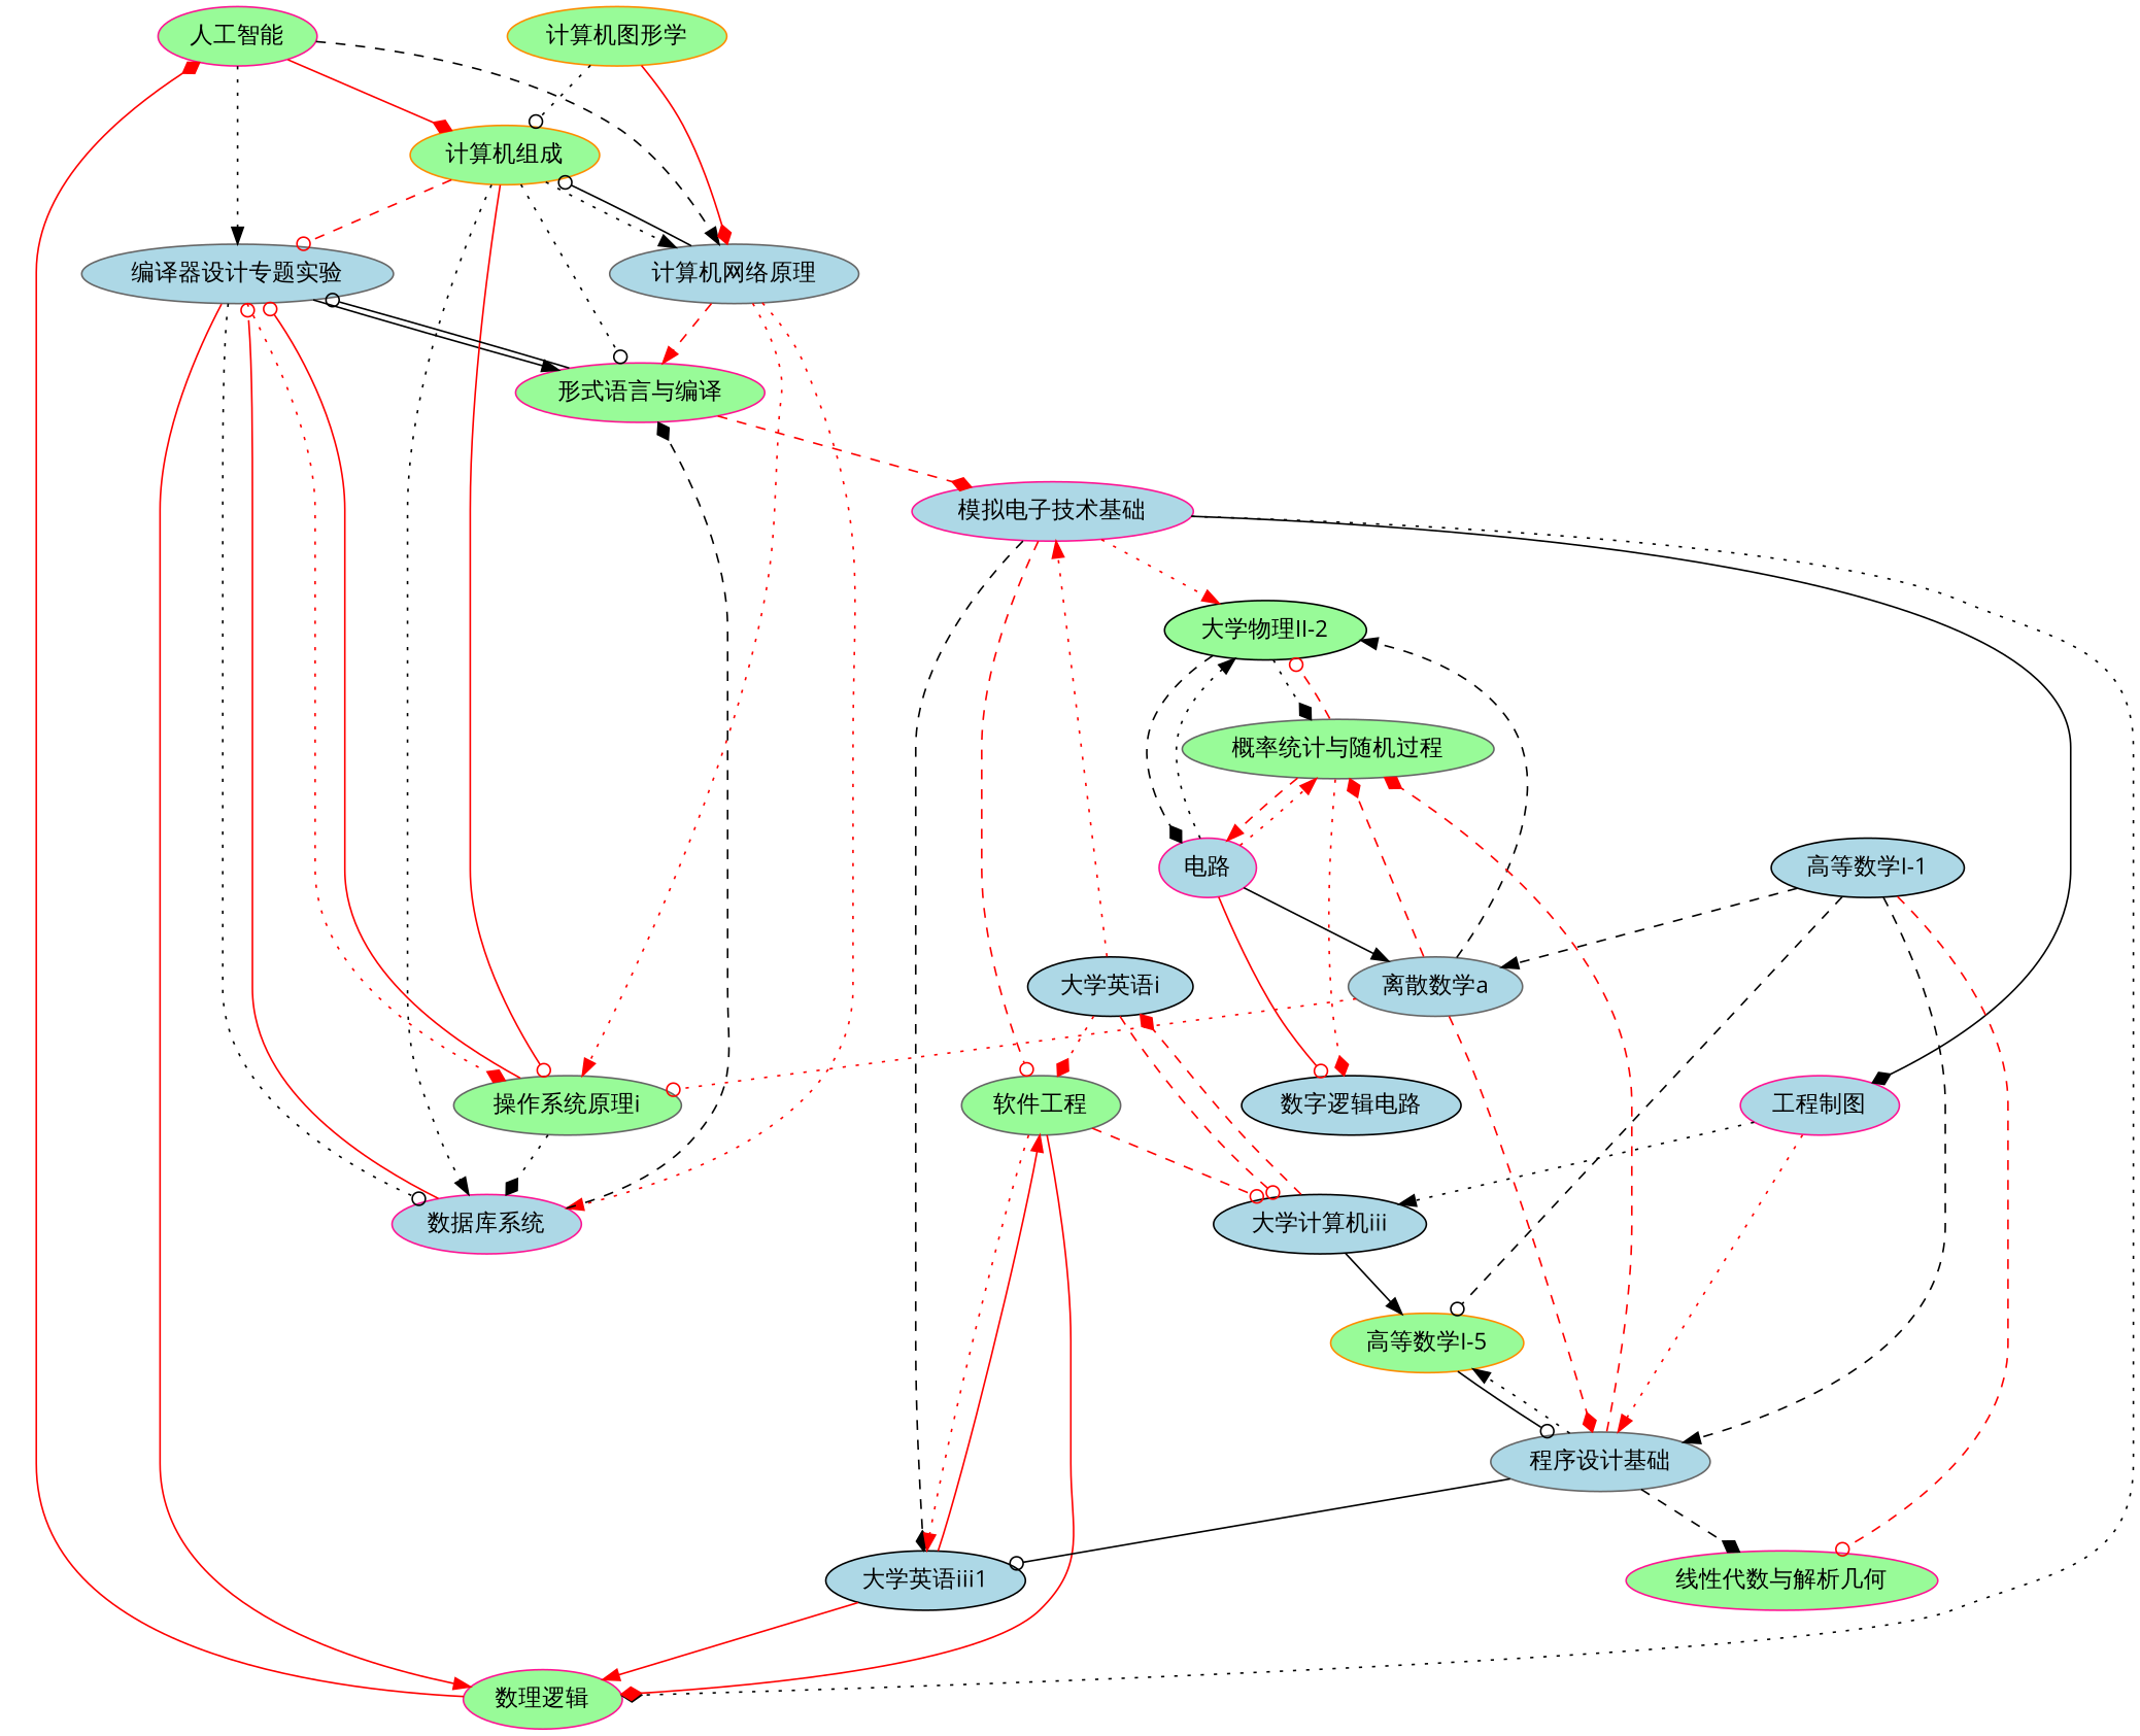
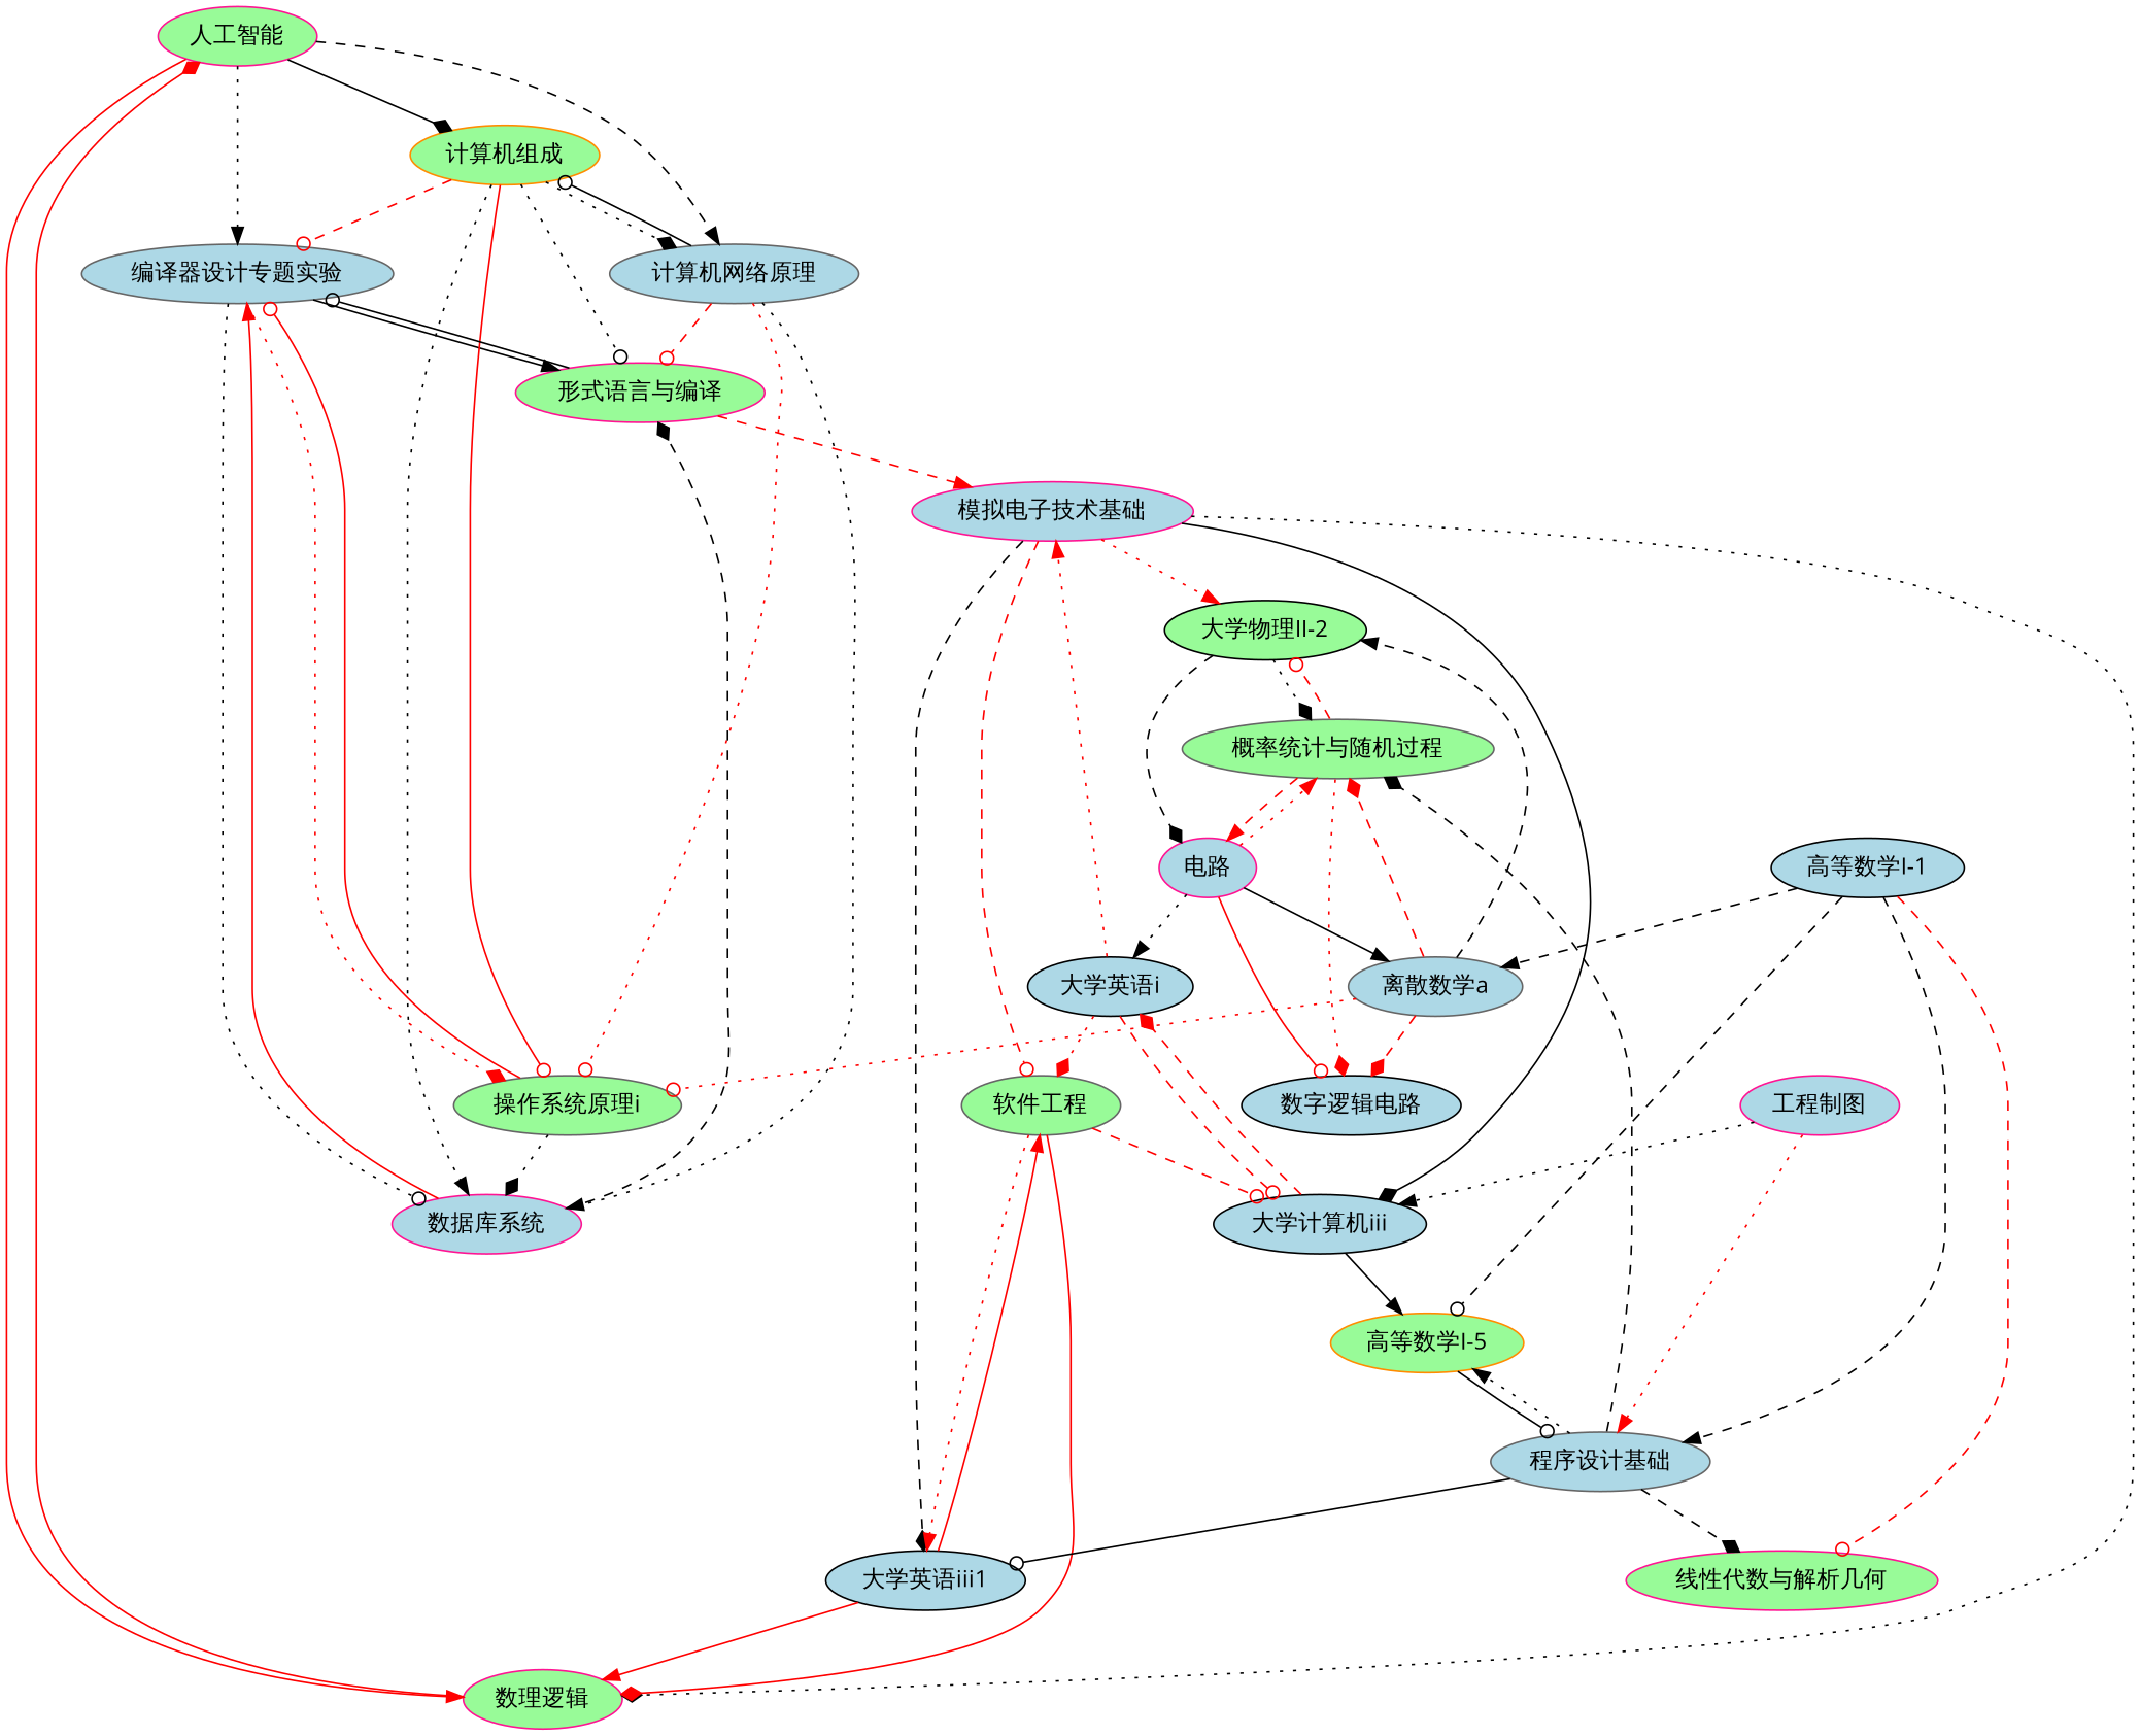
  strict digraph {
    fontname="Open Sans"
    node [color=deeppink fillcolor=lightblue fontname="Open Sans" style=filled]
    edge [arrowhead=normal color=red fontname="Open Sans" style=dotted]
    "人工智能" [fillcolor=palegreen]
    "数理逻辑" [fillcolor=palegreen]
    "编译器设计专题实验" [color=gray40]
    "计算机组成" [color=darkorange fillcolor=palegreen]
    "计算机网络原理" [color=gray40]
    "形式语言与编译" [fillcolor=palegreen]
    "操作系统原理i" [color=gray40 fillcolor=palegreen]
    "数据库系统"
    "模拟电子技术基础"
    "大学物理II-2" [color=black fillcolor=palegreen]
    "概率统计与随机过程" [color=gray40 fillcolor=palegreen]
    "电路"
    "数字逻辑电路" [color=black]
    "离散数学a" [color=gray40]
    "大学英语i" [color=black]
    "大学计算机iii" [color=black]
    "软件工程" [color=gray40 fillcolor=palegreen]
    n18 [color=darkorange fillcolor=palegreen label="高等数学I-5"]
    "大学英语iii1" [color=black]
    "程序设计基础" [color=gray40]
    "线性代数与解析几何" [fillcolor=palegreen]
    "工程制图"
-   "计算机图形学" [color=darkorange fillcolor=palegreen]
    "高等数学I-1" [color=black]
-   "编译器设计专题实验" -> "数理逻辑" [style=solid]
+   "人工智能" -> "数理逻辑" [style=solid]
    "人工智能" -> "编译器设计专题实验" [color=black]
-   "人工智能" -> "计算机组成" [arrowhead=diamond style=solid]
+   "人工智能" -> "计算机组成" [arrowhead=diamond color=black style=solid]
    "人工智能" -> "计算机网络原理" [color=black style=dashed]
    "数理逻辑" -> "人工智能" [arrowhead=diamond style=solid]
    "编译器设计专题实验" -> "形式语言与编译" [color=black style=solid]
    "编译器设计专题实验" -> "操作系统原理i" [arrowhead=diamond]
    "编译器设计专题实验" -> "数据库系统" [arrowhead=odot color=black]
    "计算机组成" -> "编译器设计专题实验" [arrowhead=odot style=dashed]
-   "计算机组成" -> "计算机网络原理" [color=black]
+   "计算机组成" -> "计算机网络原理" [arrowhead=diamond color=black]
    "计算机组成" -> "形式语言与编译" [arrowhead=odot color=black]
    "计算机组成" -> "操作系统原理i" [arrowhead=odot style=solid]
    "计算机组成" -> "数据库系统" [color=black]
    "计算机网络原理" -> "计算机组成" [arrowhead=odot color=black style=solid]
-   "计算机网络原理" -> "形式语言与编译" [style=dashed]
-   "计算机网络原理" -> "操作系统原理i"
-   "计算机网络原理" -> "数据库系统"
+   "计算机网络原理" -> "形式语言与编译" [arrowhead=odot style=dashed]
+   "计算机网络原理" -> "操作系统原理i" [arrowhead=odot]
+   "计算机网络原理" -> "数据库系统" [color=black]
    "形式语言与编译" -> "编译器设计专题实验" [arrowhead=odot color=black style=solid]
-   "形式语言与编译" -> "模拟电子技术基础" [arrowhead=diamond style=dashed]
+   "形式语言与编译" -> "模拟电子技术基础" [style=dashed]
    "操作系统原理i" -> "编译器设计专题实验" [arrowhead=odot style=solid]
    "操作系统原理i" -> "数据库系统" [arrowhead=diamond color=black]
-   "数据库系统" -> "编译器设计专题实验" [arrowhead=odot style=solid]
+   "数据库系统" -> "编译器设计专题实验" [style=solid]
    "数据库系统" -> "形式语言与编译" [arrowhead=diamond color=black style=dashed]
    "模拟电子技术基础" -> "数理逻辑" [arrowhead=diamond color=black]
    "模拟电子技术基础" -> "大学物理II-2"
-   "模拟电子技术基础" -> "工程制图" [arrowhead=diamond color=black style=solid]
+   "模拟电子技术基础" -> "大学计算机iii" [arrowhead=diamond color=black style=solid]
    "模拟电子技术基础" -> "软件工程" [arrowhead=odot style=dashed]
    "模拟电子技术基础" -> "大学英语iii1" [arrowhead=diamond color=black style=dashed]
    "大学物理II-2" -> "概率统计与随机过程" [arrowhead=diamond color=black]
    "大学物理II-2" -> "电路" [arrowhead=diamond color=black style=dashed]
    "概率统计与随机过程" -> "大学物理II-2" [arrowhead=odot style=dashed]
    "概率统计与随机过程" -> "电路" [style=dashed]
    "概率统计与随机过程" -> "数字逻辑电路" [arrowhead=diamond]
-   "电路" -> "大学物理II-2" [color=black]
+   "电路" -> "大学英语i" [color=black]
    "电路" -> "概率统计与随机过程"
    "电路" -> "数字逻辑电路" [arrowhead=odot style=solid]
    "电路" -> "离散数学a" [color=black style=solid]
    "离散数学a" -> "操作系统原理i" [arrowhead=odot]
    "离散数学a" -> "大学物理II-2" [color=black style=dashed]
    "离散数学a" -> "概率统计与随机过程" [arrowhead=diamond style=dashed]
-   "离散数学a" -> "程序设计基础" [arrowhead=diamond style=dashed]
+   "离散数学a" -> "数字逻辑电路" [arrowhead=diamond style=dashed]
    "大学英语i" -> "模拟电子技术基础"
    "大学英语i" -> "大学计算机iii" [arrowhead=odot style=dashed]
    "大学英语i" -> "软件工程" [arrowhead=diamond]
    "大学计算机iii" -> "大学英语i" [arrowhead=diamond style=dashed]
    "大学计算机iii" -> n18 [color=black style=solid]
    "软件工程" -> "数理逻辑" [arrowhead=diamond style=solid]
    "软件工程" -> "大学计算机iii" [arrowhead=odot style=dashed]
    "软件工程" -> "大学英语iii1"
    n18 -> "程序设计基础" [arrowhead=odot color=black style=solid]
    "大学英语iii1" -> "数理逻辑" [style=solid]
    "大学英语iii1" -> "软件工程" [style=solid]
-   "程序设计基础" -> "概率统计与随机过程" [arrowhead=diamond style=dashed]
+   "程序设计基础" -> "概率统计与随机过程" [arrowhead=diamond color=black style=dashed]
    "程序设计基础" -> n18 [color=black]
    "程序设计基础" -> "大学英语iii1" [arrowhead=odot color=black style=solid]
    "程序设计基础" -> "线性代数与解析几何" [arrowhead=diamond color=black style=dashed]
    "工程制图" -> "大学计算机iii" [color=black]
    "工程制图" -> "程序设计基础"
-   "计算机图形学" -> "计算机组成" [arrowhead=odot color=black]
-   "计算机图形学" -> "计算机网络原理" [arrowhead=diamond style=solid]
    "高等数学I-1" -> "离散数学a" [color=black style=dashed]
    "高等数学I-1" -> n18 [arrowhead=odot color=black style=dashed]
    "高等数学I-1" -> "程序设计基础" [color=black style=dashed]
    "高等数学I-1" -> "线性代数与解析几何" [arrowhead=odot style=dashed]
  }
